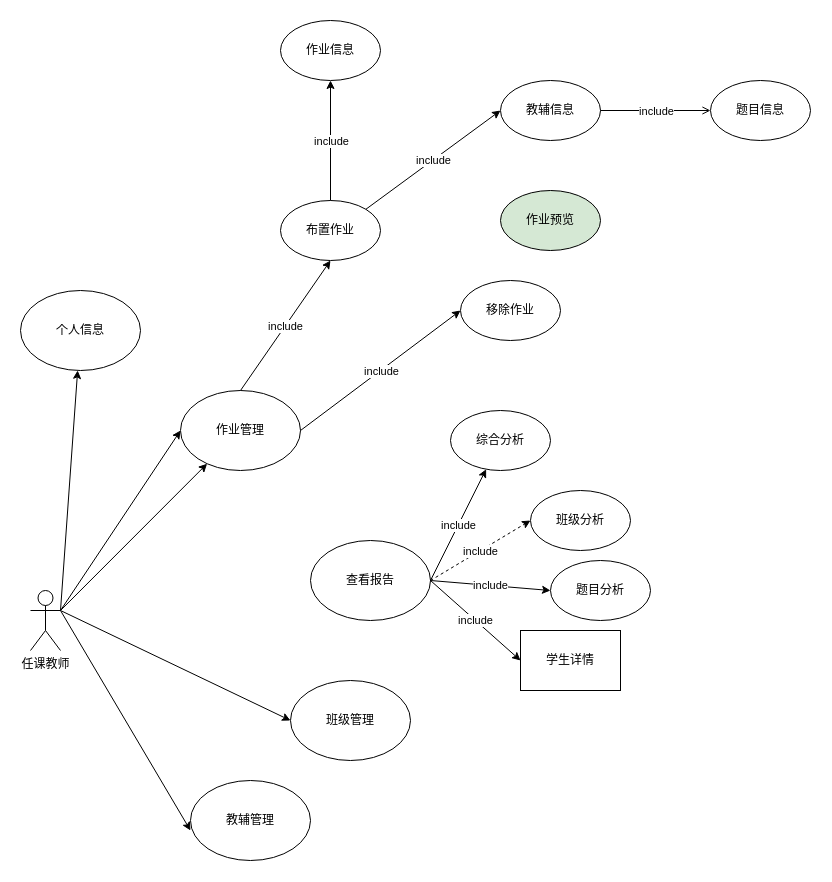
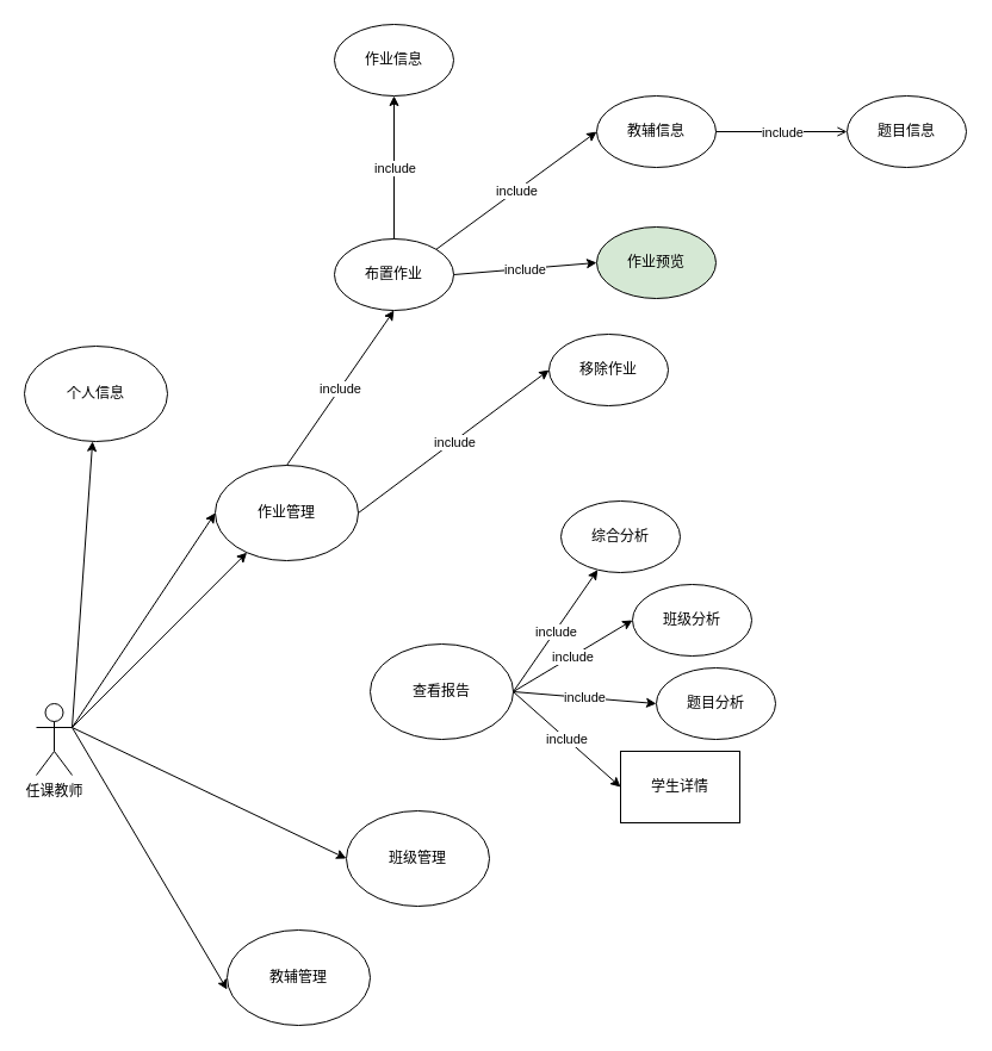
  <mxCell id="0" />
  <mxCell id="1" parent="0" />
  <mxCell id="2" value="任课教师" style="shape=umlActor;verticalLabelPosition=bottom;verticalAlign=top;html=1;outlineConnect=0;" parent="1" vertex="1"><mxGeometry x="30" y="590" width="30" height="60" as="geometry" /></mxCell>
  <mxCell id="3" value="&lt;span&gt;移除作业&lt;/span&gt;" style="ellipse;whiteSpace=wrap;html=1;" vertex="1" parent="1"><mxGeometry x="460" y="280" width="100" height="60" as="geometry" /></mxCell>
  <mxCell id="4" value="作业管理" style="ellipse;whiteSpace=wrap;html=1;" vertex="1" parent="1"><mxGeometry x="180" y="390" width="120" height="80" as="geometry" /></mxCell>
  <mxCell id="5" value="布置作业" style="ellipse;whiteSpace=wrap;html=1;" vertex="1" parent="1"><mxGeometry x="280" y="200" width="100" height="60" as="geometry" /></mxCell>
  <mxCell id="6" value="&lt;span&gt;查看报告&lt;/span&gt;" style="ellipse;whiteSpace=wrap;html=1;" vertex="1" parent="1"><mxGeometry x="310" y="540" width="120" height="80" as="geometry" /></mxCell>
  <mxCell id="7" value="班级管理" style="ellipse;whiteSpace=wrap;html=1;" vertex="1" parent="1"><mxGeometry x="290" y="680" width="120" height="80" as="geometry" /></mxCell>
  <mxCell id="8" value="个人信息" style="ellipse;whiteSpace=wrap;html=1;" vertex="1" parent="1"><mxGeometry x="20" y="290" width="120" height="80" as="geometry" /></mxCell>
  <mxCell id="9" value="教辅管理" style="ellipse;whiteSpace=wrap;html=1;" vertex="1" parent="1"><mxGeometry x="190" y="780" width="120" height="80" as="geometry" /></mxCell>
  <mxCell id="10" value="" style="endArrow=classic;html=1;entryX=0;entryY=0.5;entryDx=0;entryDy=0;exitX=1;exitY=0.5;exitDx=0;exitDy=0;" edge="1" parent="1" source="4" target="3"><mxGeometry relative="1" as="geometry"><mxPoint x="324.628" y="483.264" as="sourcePoint" /><mxPoint x="430" y="420" as="targetPoint" /></mxGeometry></mxCell>
  <mxCell id="11" value="include" style="edgeLabel;resizable=0;html=1;align=center;verticalAlign=middle;" connectable="0" vertex="1" parent="10"><mxGeometry relative="1" as="geometry" /></mxCell>
  <mxCell id="12" value="" style="endArrow=classic;html=1;" edge="1" parent="1" target="8"><mxGeometry width="50" height="50" relative="1" as="geometry"><mxPoint x="60" y="610" as="sourcePoint" /><mxPoint x="150" y="400" as="targetPoint" /></mxGeometry></mxCell>
  <mxCell id="13" value="" style="endArrow=classic;html=1;entryX=0;entryY=0.5;entryDx=0;entryDy=0;" edge="1" parent="1" target="4"><mxGeometry width="50" height="50" relative="1" as="geometry"><mxPoint x="60" y="610" as="sourcePoint" /><mxPoint x="210" y="500" as="targetPoint" /></mxGeometry></mxCell>
  <mxCell id="14" value="" style="endArrow=classic;html=1;exitX=1;exitY=0.333;exitDx=0;exitDy=0;exitPerimeter=0;" edge="1" parent="1" source="2" target="4"><mxGeometry width="50" height="50" relative="1" as="geometry"><mxPoint x="110" y="790" as="sourcePoint" /><mxPoint x="200" y="580" as="targetPoint" /></mxGeometry></mxCell>
  <mxCell id="15" value="" style="endArrow=classic;html=1;entryX=0;entryY=0.5;entryDx=0;entryDy=0;" edge="1" parent="1" target="7"><mxGeometry width="50" height="50" relative="1" as="geometry"><mxPoint x="60" y="610" as="sourcePoint" /><mxPoint x="170" y="640" as="targetPoint" /></mxGeometry></mxCell>
  <mxCell id="16" value="" style="endArrow=classic;html=1;entryX=0;entryY=0.625;entryDx=0;entryDy=0;entryPerimeter=0;" edge="1" parent="1" target="9"><mxGeometry width="50" height="50" relative="1" as="geometry"><mxPoint x="60" y="610" as="sourcePoint" /><mxPoint x="190" y="440" as="targetPoint" /></mxGeometry></mxCell>
- <mxCell id="17" value="综合分析" style="ellipse;whiteSpace=wrap;html=1;" vertex="1" parent="1"><mxGeometry x="450" y="410" width="100" height="60" as="geometry" /></mxCell>
+ <mxCell id="17" value="综合分析" style="ellipse;whiteSpace=wrap;html=1;" vertex="1" parent="1"><mxGeometry x="470" y="420" width="100" height="60" as="geometry" /></mxCell>
  <mxCell id="18" value="题目分析" style="ellipse;whiteSpace=wrap;html=1;" vertex="1" parent="1"><mxGeometry x="550" y="560" width="100" height="60" as="geometry" /></mxCell>
  <mxCell id="19" value="学生详情" style="whiteSpace=wrap;html=1;rounded=0;" vertex="1" parent="1"><mxGeometry x="520" y="630" width="100" height="60" as="geometry" /></mxCell>
  <mxCell id="20" value="班级分析" style="ellipse;whiteSpace=wrap;html=1;" vertex="1" parent="1"><mxGeometry x="530" y="490" width="100" height="60" as="geometry" /></mxCell>
  <mxCell id="21" value="" style="endArrow=classic;html=1;exitX=1;exitY=0.5;exitDx=0;exitDy=0;" edge="1" parent="1" source="6" target="17"><mxGeometry relative="1" as="geometry"><mxPoint x="310" y="440" as="sourcePoint" /><mxPoint x="400" as="targetPoint" y="310" /></mxGeometry></mxCell>
  <mxCell id="22" value="include" style="edgeLabel;resizable=0;html=1;align=center;verticalAlign=middle;" connectable="0" vertex="1" parent="21"><mxGeometry relative="1" as="geometry" /></mxCell>
- <mxCell id="23" value="" style="endArrow=classic;html=1;entryX=0;entryY=0.5;entryDx=0;entryDy=0;exitX=1;exitY=0.5;exitDx=0;exitDy=0;dashed=1;" edge="1" parent="1" source="6" target="20"><mxGeometry relative="1" as="geometry"><mxPoint x="320" y="450" as="sourcePoint" /><mxPoint x="410" y="320" as="targetPoint" /></mxGeometry></mxCell>
+ <mxCell id="23" value="" style="endArrow=classic;html=1;entryX=0;entryY=0.5;entryDx=0;entryDy=0;exitX=1;exitY=0.5;exitDx=0;exitDy=0;" edge="1" parent="1" source="6" target="20"><mxGeometry relative="1" as="geometry"><mxPoint x="320" y="450" as="sourcePoint" /><mxPoint x="410" y="320" as="targetPoint" /></mxGeometry></mxCell>
  <mxCell id="24" value="include" style="edgeLabel;resizable=0;html=1;align=center;verticalAlign=middle;" connectable="0" vertex="1" parent="23"><mxGeometry relative="1" as="geometry" /></mxCell>
  <mxCell id="25" value="" style="endArrow=classic;html=1;exitX=1;exitY=0.5;exitDx=0;exitDy=0;entryX=0;entryY=0.5;entryDx=0;entryDy=0;" edge="1" parent="1" source="6" target="18"><mxGeometry relative="1" as="geometry"><mxPoint x="330" y="460" as="sourcePoint" /><mxPoint x="530" y="600" as="targetPoint" /></mxGeometry></mxCell>
  <mxCell id="26" value="include" style="edgeLabel;resizable=0;html=1;align=center;verticalAlign=middle;" connectable="0" vertex="1" parent="25"><mxGeometry relative="1" as="geometry" /></mxCell>
  <mxCell id="27" value="" style="endArrow=classic;html=1;entryX=0;entryY=0.5;entryDx=0;entryDy=0;" edge="1" parent="1" target="19"><mxGeometry relative="1" as="geometry"><mxPoint x="430" y="580" as="sourcePoint" /><mxPoint x="560" y="600" as="targetPoint" /></mxGeometry></mxCell>
  <mxCell id="28" value="include" style="edgeLabel;resizable=0;html=1;align=center;verticalAlign=middle;" connectable="0" vertex="1" parent="27"><mxGeometry relative="1" as="geometry" /></mxCell>
  <mxCell id="29" value="" style="endArrow=classic;html=1;entryX=0.5;entryY=1;entryDx=0;entryDy=0;exitX=0.5;exitY=0;exitDx=0;exitDy=0;" edge="1" parent="1" source="4" target="5"><mxGeometry relative="1" as="geometry"><mxPoint x="310" y="440" as="sourcePoint" /><mxPoint x="440" y="300" as="targetPoint" /></mxGeometry></mxCell>
  <mxCell id="30" value="include" style="edgeLabel;resizable=0;html=1;align=center;verticalAlign=middle;" connectable="0" vertex="1" parent="29"><mxGeometry relative="1" as="geometry" /></mxCell>
  <mxCell id="31" value="教辅信息" style="ellipse;whiteSpace=wrap;html=1;" vertex="1" parent="1"><mxGeometry x="500" y="80" width="100" height="60" as="geometry" /></mxCell>
  <mxCell id="32" value="" style="endArrow=classic;html=1;entryX=0.5;entryY=1;entryDx=0;entryDy=0;exitX=1;exitY=0;exitDx=0;exitDy=0;" edge="1" parent="1" source="5"><mxGeometry relative="1" as="geometry"><mxPoint x="410" y="250" as="sourcePoint" /><mxPoint x="500" y="110" as="targetPoint" /></mxGeometry></mxCell>
  <mxCell id="33" value="include" style="edgeLabel;resizable=0;html=1;align=center;verticalAlign=middle;" connectable="0" vertex="1" parent="32"><mxGeometry relative="1" as="geometry" /></mxCell>
  <mxCell id="34" value="作业信息" style="ellipse;whiteSpace=wrap;html=1;" vertex="1" parent="1"><mxGeometry x="280" y="20" width="100" height="60" as="geometry" /></mxCell>
  <mxCell id="35" value="" style="endArrow=classic;html=1;entryX=0.5;entryY=1;entryDx=0;entryDy=0;" edge="1" parent="1" source="5" target="34"><mxGeometry relative="1" as="geometry"><mxPoint x="80" y="250" as="sourcePoint" /><mxPoint x="240" y="130" as="targetPoint" /></mxGeometry></mxCell>
  <mxCell id="36" value="include" style="edgeLabel;resizable=0;html=1;align=center;verticalAlign=middle;" connectable="0" vertex="1" parent="35"><mxGeometry relative="1" as="geometry" /></mxCell>
  <mxCell id="37" value="题目信息" style="ellipse;whiteSpace=wrap;html=1;" vertex="1" parent="1"><mxGeometry x="710" y="80" width="100" height="60" as="geometry" /></mxCell>
  <mxCell id="38" value="" style="endArrow=open;html=1;entryX=0;entryY=0.5;entryDx=0;entryDy=0;exitX=1;exitY=0.5;exitDx=0;exitDy=0;" edge="1" parent="1" source="31" target="37"><mxGeometry relative="1" as="geometry"><mxPoint x="529.995" y="238.787" as="sourcePoint" /><mxPoint x="664.64" y="150" as="targetPoint" /></mxGeometry></mxCell>
  <mxCell id="39" value="include" style="edgeLabel;resizable=0;html=1;align=center;verticalAlign=middle;" connectable="0" vertex="1" parent="38"><mxGeometry relative="1" as="geometry" /></mxCell>
  <mxCell id="40" value="作业预览" style="ellipse;whiteSpace=wrap;html=1;fillColor=#d5e8d4;" vertex="1" parent="1"><mxGeometry x="500" y="190" width="100" height="60" as="geometry" /></mxCell>
+ <mxCell id="41" value="" style="endArrow=classic;html=1;entryX=0;entryY=0.5;entryDx=0;entryDy=0;exitX=1;exitY=0.5;exitDx=0;exitDy=0;" edge="1" parent="1" source="5" target="40"><mxGeometry relative="1" as="geometry"><mxPoint x="340" y="200" as="sourcePoint" /><mxPoint x="340" y="90" as="targetPoint" /></mxGeometry></mxCell>
+ <mxCell id="42" value="include" style="edgeLabel;resizable=0;html=1;align=center;verticalAlign=middle;" connectable="0" vertex="1" parent="41"><mxGeometry relative="1" as="geometry" /></mxCell>
